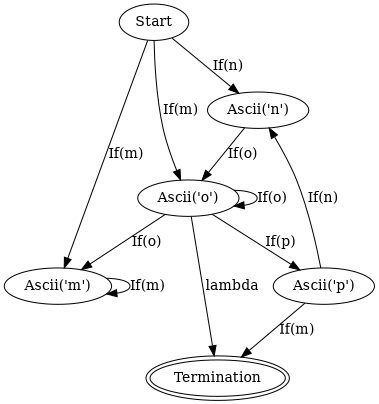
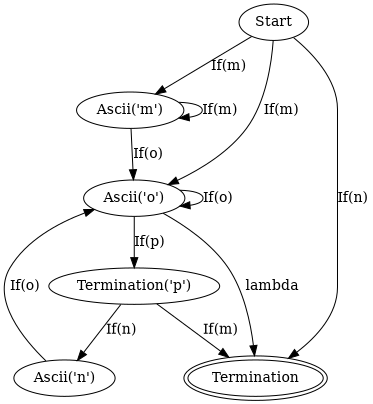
  digraph {
    n1 [label=Start]
    n2 [label="Ascii('m')"]
    n3 [label="Ascii('n')"]
    n4 [label="Ascii('o')"]
-   n5 [label="Ascii('p')"]
+   n5 [label="Termination('p')"]
    n6 [label=Termination peripheries=2]
    n1 -> n2 [label="If(m)"]
-   n1 -> n3 [label="If(n)"]
+   n1 -> n6 [label="If(n)"]
    n1 -> n4 [label="If(m)"]
    n2 -> n2 [label="If(m)"]
-   n4 -> n2 [label="If(o)"]
+   n2 -> n4 [label="If(o)"]
    n3 -> n4 [label="If(o)"]
    n4 -> n4 [label="If(o)"]
    n4 -> n5 [label="If(p)"]
    n4 -> n6 [label=lambda]
    n5 -> n3 [label="If(n)"]
    n5 -> n6 [label="If(m)"]
  }
